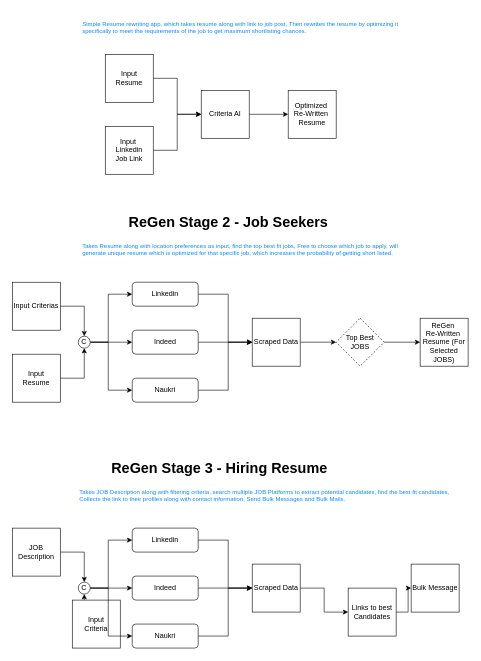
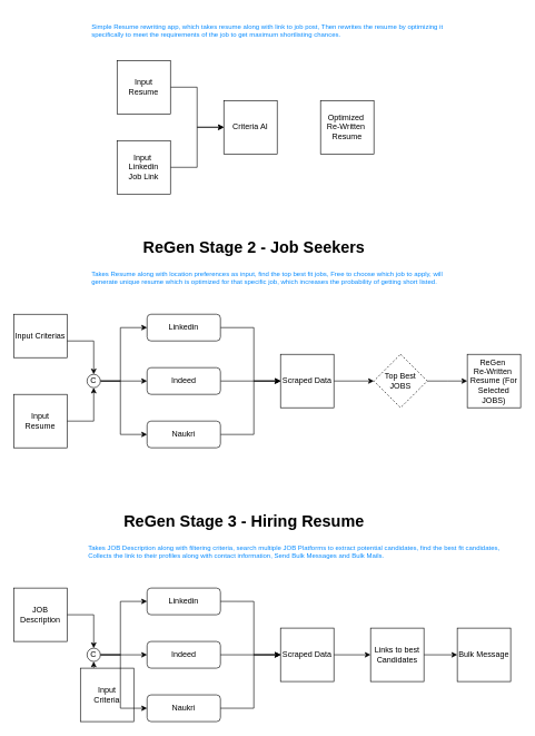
  <mxCell id="0" />
  <mxCell id="1" parent="0" />
- <mxCell id="2" style="edgeStyle=orthogonalEdgeStyle;rounded=0;orthogonalLoop=1;jettySize=auto;html=1;" edge="1" parent="1" source="3" target="4"><mxGeometry relative="1" as="geometry" /></mxCell>
  <mxCell id="3" value="Criteria AI" style="whiteSpace=wrap;html=1;aspect=fixed;" vertex="1" parent="1"><mxGeometry x="335" y="150" width="80" height="80" as="geometry" /></mxCell>
  <mxCell id="4" value="Optimized&amp;nbsp;&lt;br&gt;Re-Written&amp;nbsp;&lt;br&gt;Resume" style="whiteSpace=wrap;html=1;aspect=fixed;" vertex="1" parent="1"><mxGeometry x="480" y="150" width="80" height="80" as="geometry" /></mxCell>
  <mxCell id="5" style="edgeStyle=orthogonalEdgeStyle;rounded=0;orthogonalLoop=1;jettySize=auto;html=1;" edge="1" parent="1" source="6" target="3"><mxGeometry relative="1" as="geometry"><mxPoint x="295" y="260" as="targetPoint" /><Array as="points"><mxPoint x="295" y="130" /><mxPoint x="295" y="190" /></Array></mxGeometry></mxCell>
  <mxCell id="6" value="Input &lt;br&gt;Resume" style="whiteSpace=wrap;html=1;aspect=fixed;" vertex="1" parent="1"><mxGeometry x="175" y="90" width="80" height="80" as="geometry" /></mxCell>
  <mxCell id="7" style="edgeStyle=orthogonalEdgeStyle;rounded=0;orthogonalLoop=1;jettySize=auto;html=1;entryX=0;entryY=0.5;entryDx=0;entryDy=0;" edge="1" parent="1" source="8" target="3"><mxGeometry relative="1" as="geometry"><mxPoint x="295" y="70" as="targetPoint" /><Array as="points"><mxPoint x="295" y="250" /><mxPoint x="295" y="190" /></Array></mxGeometry></mxCell>
  <mxCell id="8" value="Input&amp;nbsp;&lt;br&gt;Linkedin&lt;br&gt;Job Link" style="whiteSpace=wrap;html=1;aspect=fixed;" vertex="1" parent="1"><mxGeometry x="175" y="210" width="80" height="80" as="geometry" /></mxCell>
  <mxCell id="9" value="ReGen Stage 2 - Job Seekers" style="text;strokeColor=none;fillColor=none;html=1;fontSize=24;fontStyle=1;verticalAlign=middle;align=center;" vertex="1" parent="1"><mxGeometry x="330" y="350" width="100" height="40" as="geometry" /></mxCell>
  <mxCell id="10" value="&lt;font style=&quot;font-weight: normal; font-size: 10px;&quot;&gt;Simple Resume rewriting app, which takes resume along with link to job post, Then rewrites the resume by optimizing it &lt;br style=&quot;font-size: 10px;&quot;&gt;specifically to meet the requirements of the job to get maximum shortlisting chances.&lt;/font&gt;" style="text;strokeColor=none;fillColor=none;html=1;fontSize=10;fontStyle=1;verticalAlign=bottom;align=left;horizontal=1;fontColor=#058AFF;" vertex="1" parent="1"><mxGeometry x="135" y="20" width="100" height="40" as="geometry" /></mxCell>
  <mxCell id="11" style="edgeStyle=orthogonalEdgeStyle;rounded=0;orthogonalLoop=1;jettySize=auto;html=1;entryX=0.5;entryY=1;entryDx=0;entryDy=0;" edge="1" parent="1" source="12" target="24"><mxGeometry relative="1" as="geometry"><mxPoint x="190" y="630" as="targetPoint" /><Array as="points"><mxPoint x="140" y="630" /></Array></mxGeometry></mxCell>
  <mxCell id="12" value="Input &lt;br&gt;Resume" style="whiteSpace=wrap;html=1;aspect=fixed;" vertex="1" parent="1"><mxGeometry x="20" y="590" width="80" height="80" as="geometry" /></mxCell>
  <mxCell id="13" style="edgeStyle=orthogonalEdgeStyle;rounded=0;orthogonalLoop=1;jettySize=auto;html=1;entryX=0.5;entryY=0;entryDx=0;entryDy=0;" edge="1" parent="1" source="14" target="24"><mxGeometry relative="1" as="geometry"><mxPoint x="190" y="510" as="targetPoint" /><Array as="points"><mxPoint x="140" y="510" /></Array></mxGeometry></mxCell>
- <mxCell id="14" value="Input Criterias" style="whiteSpace=wrap;html=1;aspect=fixed;" vertex="1" parent="1"><mxGeometry x="20" y="470" width="80" height="80" as="geometry" /></mxCell>
+ <mxCell id="14" value="Input Criterias" style="whiteSpace=wrap;html=1;aspect=fixed;" vertex="1" parent="1"><mxGeometry x="20" y="470" width="80" height="65" as="geometry" /></mxCell>
  <mxCell id="15" style="edgeStyle=orthogonalEdgeStyle;rounded=0;orthogonalLoop=1;jettySize=auto;html=1;entryX=0;entryY=0.5;entryDx=0;entryDy=0;" edge="1" parent="1" source="16" target="26"><mxGeometry relative="1" as="geometry"><mxPoint x="380" y="570" as="targetPoint" /><Array as="points"><mxPoint x="380" y="490" /><mxPoint x="380" y="570" /></Array></mxGeometry></mxCell>
  <mxCell id="16" value="Linkedin" style="rounded=1;whiteSpace=wrap;html=1;" vertex="1" parent="1"><mxGeometry x="220" y="470" width="110" height="40" as="geometry" /></mxCell>
  <mxCell id="17" style="edgeStyle=orthogonalEdgeStyle;rounded=0;orthogonalLoop=1;jettySize=auto;html=1;" edge="1" parent="1" source="18"><mxGeometry relative="1" as="geometry"><mxPoint x="420" y="570" as="targetPoint" /></mxGeometry></mxCell>
  <mxCell id="18" value="Indeed" style="rounded=1;whiteSpace=wrap;html=1;" vertex="1" parent="1"><mxGeometry x="220" y="550" width="110" height="40" as="geometry" /></mxCell>
  <mxCell id="19" style="edgeStyle=orthogonalEdgeStyle;rounded=0;orthogonalLoop=1;jettySize=auto;html=1;entryX=0;entryY=0.5;entryDx=0;entryDy=0;" edge="1" parent="1" source="20" target="26"><mxGeometry relative="1" as="geometry"><mxPoint x="380" y="580" as="targetPoint" /><Array as="points"><mxPoint x="380" y="650" /><mxPoint x="380" y="570" /></Array></mxGeometry></mxCell>
  <mxCell id="20" value="Naukri" style="rounded=1;whiteSpace=wrap;html=1;" vertex="1" parent="1"><mxGeometry x="220" y="630" width="110" height="40" as="geometry" /></mxCell>
  <mxCell id="21" style="edgeStyle=orthogonalEdgeStyle;rounded=0;orthogonalLoop=1;jettySize=auto;html=1;entryX=0;entryY=0.5;entryDx=0;entryDy=0;" edge="1" parent="1" source="24" target="18"><mxGeometry relative="1" as="geometry" /></mxCell>
  <mxCell id="22" style="edgeStyle=orthogonalEdgeStyle;rounded=0;orthogonalLoop=1;jettySize=auto;html=1;entryX=0;entryY=0.5;entryDx=0;entryDy=0;" edge="1" parent="1" source="24" target="16"><mxGeometry relative="1" as="geometry"><mxPoint x="180" y="460" as="targetPoint" /><Array as="points"><mxPoint x="180" y="570" /><mxPoint x="180" y="490" /></Array></mxGeometry></mxCell>
  <mxCell id="23" style="edgeStyle=orthogonalEdgeStyle;rounded=0;orthogonalLoop=1;jettySize=auto;html=1;entryX=0;entryY=0.5;entryDx=0;entryDy=0;" edge="1" parent="1" source="24" target="20"><mxGeometry relative="1" as="geometry"><mxPoint x="180" y="690" as="targetPoint" /><Array as="points"><mxPoint x="180" y="570" /><mxPoint x="180" y="650" /></Array></mxGeometry></mxCell>
  <mxCell id="24" value="C" style="ellipse;whiteSpace=wrap;html=1;aspect=fixed;" vertex="1" parent="1"><mxGeometry x="130" y="560" width="20" height="20" as="geometry" /></mxCell>
  <mxCell id="25" style="edgeStyle=orthogonalEdgeStyle;rounded=0;orthogonalLoop=1;jettySize=auto;html=1;entryX=0;entryY=0.5;entryDx=0;entryDy=0;" edge="1" parent="1" source="26" target="28"><mxGeometry relative="1" as="geometry" /></mxCell>
  <mxCell id="26" value="Scraped Data" style="whiteSpace=wrap;html=1;aspect=fixed;" vertex="1" parent="1"><mxGeometry x="420" y="530" width="80" height="80" as="geometry" /></mxCell>
  <mxCell id="27" style="edgeStyle=orthogonalEdgeStyle;rounded=0;orthogonalLoop=1;jettySize=auto;html=1;" edge="1" parent="1" source="28"><mxGeometry relative="1" as="geometry"><mxPoint x="700" y="570" as="targetPoint" /></mxGeometry></mxCell>
  <mxCell id="28" value="Top Best JOBS" style="rhombus;whiteSpace=wrap;html=1;dashed=1;" vertex="1" parent="1"><mxGeometry x="560" y="530" width="80" height="80" as="geometry" /></mxCell>
  <mxCell id="29" value="ReGen&amp;nbsp;&lt;br&gt;Re-Written&amp;nbsp;&lt;br&gt;Resume (For Selected JOBS)" style="whiteSpace=wrap;html=1;aspect=fixed;" vertex="1" parent="1"><mxGeometry x="700" y="530" width="80" height="80" as="geometry" /></mxCell>
  <mxCell id="30" value="&lt;span style=&quot;font-weight: 400;&quot;&gt;Takes Resume along with location preferences as input, find the top best fit jobs, Free to choose which job to apply, will&lt;br&gt;generate unique resume which is optimized for that specific job, which increases the probability of getting short listed.&lt;br&gt;&lt;/span&gt;" style="text;strokeColor=none;fillColor=none;html=1;fontSize=10;fontStyle=1;verticalAlign=bottom;align=left;horizontal=1;fontColor=#058AFF;" vertex="1" parent="1"><mxGeometry x="135" y="390" width="100" height="40" as="geometry" /></mxCell>
  <mxCell id="31" value="ReGen Stage 3 - Hiring Resume" style="text;strokeColor=none;fillColor=none;html=1;fontSize=24;fontStyle=1;verticalAlign=middle;align=center;" vertex="1" parent="1"><mxGeometry x="315" y="760" width="100" height="40" as="geometry" /></mxCell>
  <mxCell id="32" style="edgeStyle=orthogonalEdgeStyle;rounded=0;orthogonalLoop=1;jettySize=auto;html=1;entryX=0.5;entryY=1;entryDx=0;entryDy=0;" edge="1" parent="1" source="33" target="39"><mxGeometry relative="1" as="geometry"><mxPoint x="190" y="1040" as="targetPoint" /><Array as="points"><mxPoint x="140" y="1040" /></Array></mxGeometry></mxCell>
  <mxCell id="33" value="Input &lt;br&gt;Criteria" style="whiteSpace=wrap;html=1;aspect=fixed;" vertex="1" parent="1"><mxGeometry x="120" y="1000" width="80" height="80" as="geometry" /></mxCell>
  <mxCell id="34" style="edgeStyle=orthogonalEdgeStyle;rounded=0;orthogonalLoop=1;jettySize=auto;html=1;entryX=0.5;entryY=0;entryDx=0;entryDy=0;" edge="1" parent="1" source="35" target="39"><mxGeometry relative="1" as="geometry"><mxPoint x="190" y="920" as="targetPoint" /><Array as="points"><mxPoint x="140" y="920" /></Array></mxGeometry></mxCell>
  <mxCell id="35" value="JOB Description" style="whiteSpace=wrap;html=1;aspect=fixed;" vertex="1" parent="1"><mxGeometry x="20" y="880" width="80" height="80" as="geometry" /></mxCell>
  <mxCell id="36" style="edgeStyle=orthogonalEdgeStyle;rounded=0;orthogonalLoop=1;jettySize=auto;html=1;entryX=0;entryY=0.5;entryDx=0;entryDy=0;" edge="1" parent="1" source="39"><mxGeometry relative="1" as="geometry"><mxPoint x="220" y="980" as="targetPoint" /></mxGeometry></mxCell>
  <mxCell id="37" style="edgeStyle=orthogonalEdgeStyle;rounded=0;orthogonalLoop=1;jettySize=auto;html=1;entryX=0;entryY=0.5;entryDx=0;entryDy=0;" edge="1" parent="1" source="39"><mxGeometry relative="1" as="geometry"><mxPoint x="220" y="900" as="targetPoint" /><Array as="points"><mxPoint x="180" y="980" /><mxPoint x="180" y="900" /></Array></mxGeometry></mxCell>
  <mxCell id="38" style="edgeStyle=orthogonalEdgeStyle;rounded=0;orthogonalLoop=1;jettySize=auto;html=1;entryX=0;entryY=0.5;entryDx=0;entryDy=0;" edge="1" parent="1" source="39"><mxGeometry relative="1" as="geometry"><mxPoint x="220" y="1060" as="targetPoint" /><Array as="points"><mxPoint x="180" y="980" /><mxPoint x="180" y="1060" /></Array></mxGeometry></mxCell>
  <mxCell id="39" value="C" style="ellipse;whiteSpace=wrap;html=1;aspect=fixed;" vertex="1" parent="1"><mxGeometry x="130" y="970" width="20" height="20" as="geometry" /></mxCell>
  <mxCell id="40" value="Linkedin" style="rounded=1;whiteSpace=wrap;html=1;" vertex="1" parent="1"><mxGeometry x="220" y="880" width="110" height="40" as="geometry" /></mxCell>
  <mxCell id="41" value="Indeed" style="rounded=1;whiteSpace=wrap;html=1;" vertex="1" parent="1"><mxGeometry x="220" y="960" width="110" height="40" as="geometry" /></mxCell>
  <mxCell id="42" value="Naukri" style="rounded=1;whiteSpace=wrap;html=1;" vertex="1" parent="1"><mxGeometry x="220" y="1040" width="110" height="40" as="geometry" /></mxCell>
  <mxCell id="43" style="edgeStyle=orthogonalEdgeStyle;rounded=0;orthogonalLoop=1;jettySize=auto;html=1;entryX=0;entryY=0.5;entryDx=0;entryDy=0;" edge="1" parent="1" target="47"><mxGeometry relative="1" as="geometry"><mxPoint x="380" y="979.97" as="targetPoint" /><mxPoint x="330" y="899.97" as="sourcePoint" /><Array as="points"><mxPoint x="380" y="899.97" /><mxPoint x="380" y="979.97" /></Array></mxGeometry></mxCell>
  <mxCell id="44" style="edgeStyle=orthogonalEdgeStyle;rounded=0;orthogonalLoop=1;jettySize=auto;html=1;" edge="1" parent="1"><mxGeometry relative="1" as="geometry"><mxPoint x="420" y="979.97" as="targetPoint" /><mxPoint x="330" y="979.97" as="sourcePoint" /></mxGeometry></mxCell>
  <mxCell id="45" style="edgeStyle=orthogonalEdgeStyle;rounded=0;orthogonalLoop=1;jettySize=auto;html=1;entryX=0;entryY=0.5;entryDx=0;entryDy=0;" edge="1" parent="1" target="47"><mxGeometry relative="1" as="geometry"><mxPoint x="380" y="989.97" as="targetPoint" /><mxPoint x="330" y="1059.97" as="sourcePoint" /><Array as="points"><mxPoint x="380" y="1059.97" /><mxPoint x="380" y="979.97" /></Array></mxGeometry></mxCell>
  <mxCell id="46" style="edgeStyle=orthogonalEdgeStyle;rounded=0;orthogonalLoop=1;jettySize=auto;html=1;entryX=0;entryY=0.5;entryDx=0;entryDy=0;" edge="1" parent="1" source="47" target="49"><mxGeometry relative="1" as="geometry" /></mxCell>
  <mxCell id="47" value="Scraped Data" style="whiteSpace=wrap;html=1;aspect=fixed;" vertex="1" parent="1"><mxGeometry x="420" y="939.97" width="80" height="80" as="geometry" /></mxCell>
  <mxCell id="48" style="edgeStyle=orthogonalEdgeStyle;rounded=0;orthogonalLoop=1;jettySize=auto;html=1;entryX=0;entryY=0.5;entryDx=0;entryDy=0;" edge="1" parent="1" source="49" target="50"><mxGeometry relative="1" as="geometry" /></mxCell>
- <mxCell id="49" value="Links to best Candidates" style="whiteSpace=wrap;html=1;aspect=fixed;" vertex="1" parent="1"><mxGeometry x="580" y="980" width="80" height="80" as="geometry" /></mxCell>
+ <mxCell id="49" value="Links to best Candidates" style="whiteSpace=wrap;html=1;aspect=fixed;" vertex="1" parent="1"><mxGeometry x="555" y="940" width="80" height="80" as="geometry" /></mxCell>
  <mxCell id="50" value="Bulk Message" style="whiteSpace=wrap;html=1;aspect=fixed;" vertex="1" parent="1"><mxGeometry x="685" y="940" width="80" height="80" as="geometry" /></mxCell>
  <mxCell id="51" value="&lt;span style=&quot;font-weight: 400;&quot;&gt;Takes JOB Description along with filtering criteria, search multiple JOB Platforms to extract potential candidates, find the best fit candidates,&lt;br&gt;Collects the link to their profiles along with contact information, Send Bulk Messages and Bulk Mails.&lt;br&gt;&lt;/span&gt;" style="text;strokeColor=none;fillColor=none;html=1;fontSize=10;fontStyle=1;verticalAlign=bottom;align=left;horizontal=1;fontColor=#058AFF;" vertex="1" parent="1"><mxGeometry x="130" y="800" width="100" height="40" as="geometry" /></mxCell>
